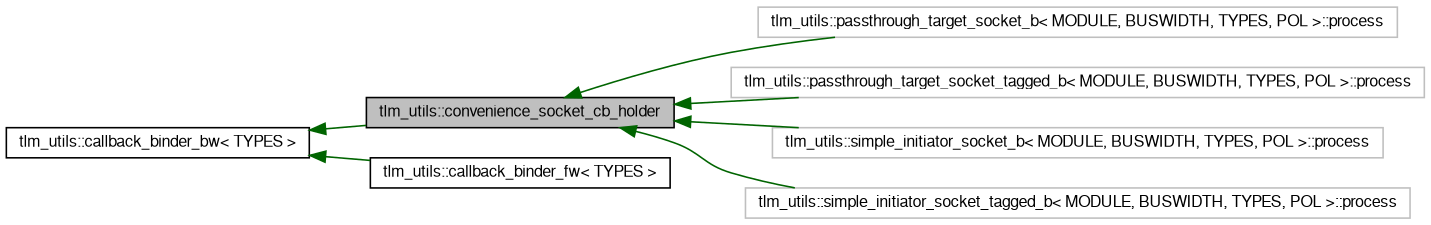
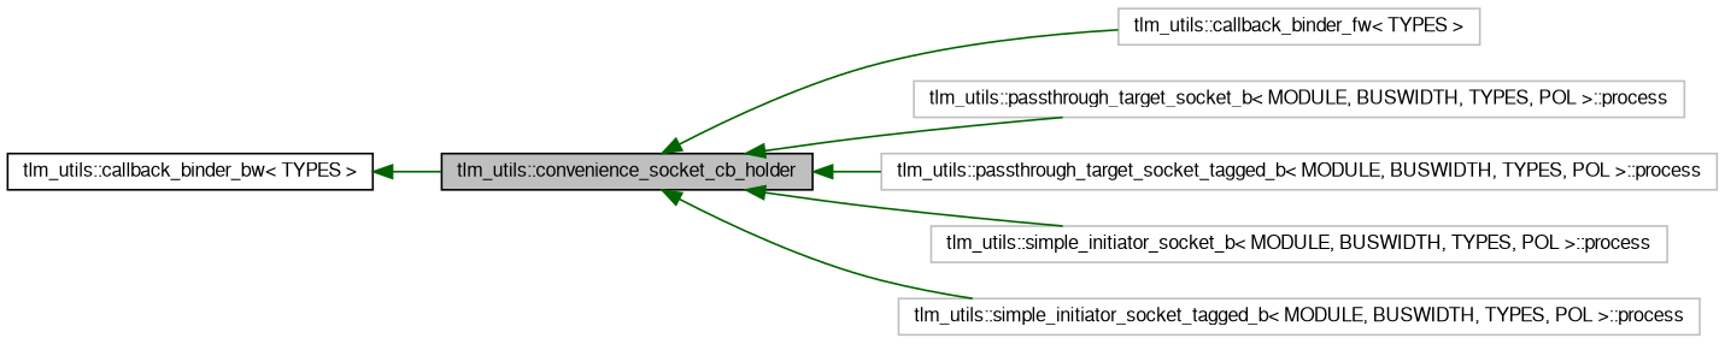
  digraph {
    rankdir=LR
    node [color=grey75 fillcolor=white fontname=FreeSans fontsize=10 shape=record style=filled]
    edge [color=darkgreen dir=back fontname=FreeSans fontsize=10 labelfontname=FreeSans labelfontsize=10 style=solid]
    n1 [color=black fillcolor=grey75 fontcolor=black height=0.2 label="tlm_utils::convenience_socket_cb_holder" width=0.4]
-   n2 [color=black height=0.2 label="tlm_utils::callback_binder_fw\< TYPES \>" width=0.4]
+   n2 [height=0.2 label="tlm_utils::callback_binder_fw\< TYPES \>" width=0.4]
    n3 [height=0.2 label="tlm_utils::passthrough_target_socket_b\< MODULE, BUSWIDTH, TYPES, POL \>::process" width=0.4]
    n4 [height=0.2 label="tlm_utils::passthrough_target_socket_tagged_b\< MODULE, BUSWIDTH, TYPES, POL \>::process" width=0.4]
    n5 [height=0.2 label="tlm_utils::simple_initiator_socket_b\< MODULE, BUSWIDTH, TYPES, POL \>::process" width=0.4]
    n6 [height=0.2 label="tlm_utils::simple_initiator_socket_tagged_b\< MODULE, BUSWIDTH, TYPES, POL \>::process" width=0.4]
    n7 [color=black height=0.2 label="tlm_utils::callback_binder_bw\< TYPES \>" width=0.4]
-   n7 -> n2
+   n1 -> n2
    n1 -> n3
    n1 -> n4
    n1 -> n5
    n1 -> n6
    n7 -> n1
  }
